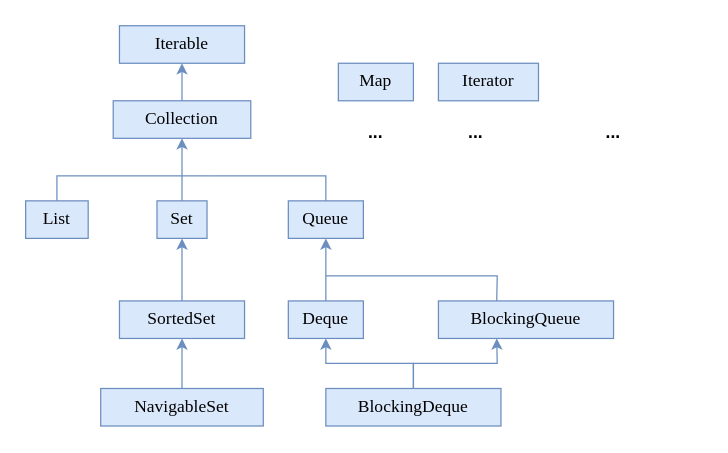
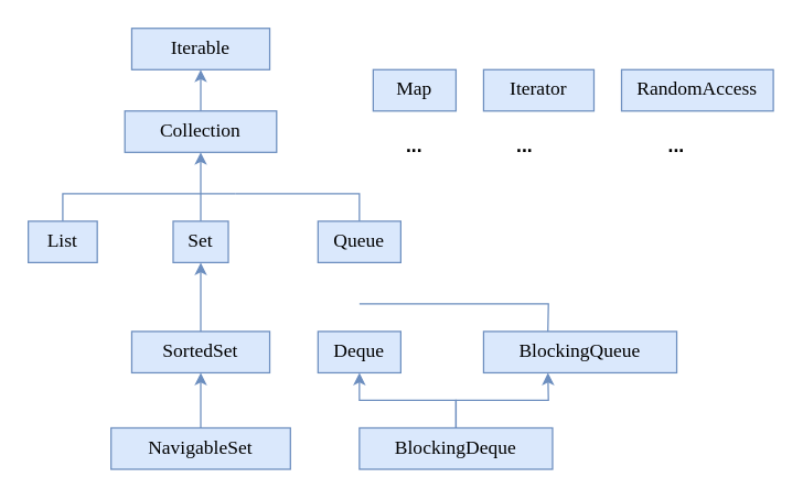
  <mxCell id="0" />
  <mxCell id="1" parent="0" />
  <mxCell id="2" value="Iterable" style="text;html=1;strokeColor=#6c8ebf;fillColor=#dae8fc;align=center;verticalAlign=middle;whiteSpace=wrap;rounded=0;fontSize=14;fontFamily=Lucida Console;" parent="1" vertex="1"><mxGeometry x="95" y="20" width="100" height="30" as="geometry" /></mxCell>
  <mxCell id="3" value="Collection" style="text;html=1;strokeColor=#6c8ebf;fillColor=#dae8fc;align=center;verticalAlign=middle;whiteSpace=wrap;rounded=0;fontSize=14;fontFamily=Lucida Console;" parent="1" vertex="1"><mxGeometry x="90" y="80" width="110" height="30" as="geometry" /></mxCell>
  <mxCell id="4" value="List" style="text;html=1;strokeColor=#6c8ebf;fillColor=#dae8fc;align=center;verticalAlign=middle;whiteSpace=wrap;rounded=0;fontSize=14;glass=0;shadow=0;fontFamily=Lucida Console;" parent="1" vertex="1"><mxGeometry x="20" y="160" width="50" height="30" as="geometry" /></mxCell>
  <mxCell id="5" value="Set" style="text;html=1;strokeColor=#6c8ebf;fillColor=#dae8fc;align=center;verticalAlign=middle;whiteSpace=wrap;rounded=0;fontSize=14;fontFamily=Lucida Console;" parent="1" vertex="1"><mxGeometry x="125" y="160" width="40" height="30" as="geometry" /></mxCell>
  <mxCell id="6" value="Queue" style="text;html=1;strokeColor=#6c8ebf;fillColor=#dae8fc;align=center;verticalAlign=middle;whiteSpace=wrap;rounded=0;fontSize=14;fontFamily=Lucida Console;" parent="1" vertex="1"><mxGeometry x="230" y="160" width="60" height="30" as="geometry" /></mxCell>
  <mxCell id="7" value="" style="endArrow=classic;html=1;rounded=0;entryX=0.5;entryY=1;entryDx=0;entryDy=0;exitX=0.5;exitY=0;exitDx=0;exitDy=0;fontSize=14;fillColor=#dae8fc;strokeColor=#6c8ebf;fontFamily=Lucida Console;" parent="1" source="3" target="2" edge="1"><mxGeometry width="50" height="50" relative="1" as="geometry"><mxPoint x="230" y="210" as="sourcePoint" /><mxPoint x="280" y="160" as="targetPoint" /></mxGeometry></mxCell>
  <mxCell id="8" value="" style="endArrow=classic;html=1;rounded=0;exitX=0.5;exitY=0;exitDx=0;exitDy=0;entryX=0.5;entryY=1;entryDx=0;entryDy=0;fontSize=14;fillColor=#dae8fc;strokeColor=#6c8ebf;fontFamily=Lucida Console;" parent="1" source="5" target="3" edge="1"><mxGeometry width="50" height="50" relative="1" as="geometry"><mxPoint x="230" y="210" as="sourcePoint" /><mxPoint x="280" y="160" as="targetPoint" /></mxGeometry></mxCell>
  <mxCell id="9" value="" style="endArrow=none;html=1;rounded=0;exitX=0.5;exitY=0;exitDx=0;exitDy=0;fontSize=14;fillColor=#dae8fc;strokeColor=#6c8ebf;fontFamily=Lucida Console;" parent="1" source="4" edge="1"><mxGeometry width="50" height="50" relative="1" as="geometry"><mxPoint x="230" y="210" as="sourcePoint" /><mxPoint x="170" y="140" as="targetPoint" /><Array as="points"><mxPoint x="45" y="140" /></Array></mxGeometry></mxCell>
  <mxCell id="10" value="" style="endArrow=none;html=1;rounded=0;entryX=0.5;entryY=0;entryDx=0;entryDy=0;fontSize=14;fillColor=#dae8fc;strokeColor=#6c8ebf;fontFamily=Lucida Console;" parent="1" target="6" edge="1"><mxGeometry width="50" height="50" relative="1" as="geometry"><mxPoint x="170" y="140" as="sourcePoint" /><mxPoint x="240" y="140" as="targetPoint" /><Array as="points"><mxPoint x="260" y="140" /></Array></mxGeometry></mxCell>
  <mxCell id="11" value="SortedSet" style="text;html=1;strokeColor=#6c8ebf;fillColor=#dae8fc;align=center;verticalAlign=middle;whiteSpace=wrap;rounded=0;fontSize=14;fontFamily=Lucida Console;" parent="1" vertex="1"><mxGeometry x="95" y="240" width="100" height="30" as="geometry" /></mxCell>
  <mxCell id="12" value="" style="edgeStyle=orthogonalEdgeStyle;rounded=0;orthogonalLoop=1;jettySize=auto;html=1;fontSize=14;fillColor=#dae8fc;strokeColor=#6c8ebf;fontFamily=Lucida Console;" parent="1" source="13" target="11" edge="1"><mxGeometry relative="1" as="geometry" /></mxCell>
  <mxCell id="13" value="NavigableSet" style="text;html=1;strokeColor=#6c8ebf;fillColor=#dae8fc;align=center;verticalAlign=middle;whiteSpace=wrap;rounded=0;fontSize=14;fontFamily=Lucida Console;" parent="1" vertex="1"><mxGeometry x="80" y="310" width="130" height="30" as="geometry" /></mxCell>
  <mxCell id="14" value="" style="endArrow=classic;html=1;rounded=0;exitX=0.5;exitY=0;exitDx=0;exitDy=0;entryX=0.5;entryY=1;entryDx=0;entryDy=0;fontSize=14;fillColor=#dae8fc;strokeColor=#6c8ebf;fontFamily=Lucida Console;" parent="1" source="11" target="5" edge="1"><mxGeometry width="50" height="50" relative="1" as="geometry"><mxPoint x="220" y="210" as="sourcePoint" /><mxPoint x="270" y="160" as="targetPoint" /></mxGeometry></mxCell>
  <mxCell id="15" value="Deque" style="text;html=1;strokeColor=#6c8ebf;fillColor=#dae8fc;align=center;verticalAlign=middle;whiteSpace=wrap;rounded=0;fontSize=14;fontFamily=Lucida Console;" parent="1" vertex="1"><mxGeometry x="230" y="240" width="60" height="30" as="geometry" /></mxCell>
- <mxCell id="16" value="" style="endArrow=classic;html=1;rounded=0;exitX=0.5;exitY=0;exitDx=0;exitDy=0;entryX=0.5;entryY=1;entryDx=0;entryDy=0;fontSize=14;fillColor=#dae8fc;strokeColor=#6c8ebf;fontFamily=Lucida Console;" parent="1" source="15" target="6" edge="1"><mxGeometry width="50" height="50" relative="1" as="geometry"><mxPoint x="220" y="210" as="sourcePoint" /><mxPoint x="270" y="160" as="targetPoint" /></mxGeometry></mxCell>
  <mxCell id="17" value="BlockingQueue" style="text;html=1;strokeColor=#6c8ebf;fillColor=#dae8fc;align=center;verticalAlign=middle;whiteSpace=wrap;rounded=0;fontSize=14;fontFamily=Lucida Console;" parent="1" vertex="1"><mxGeometry x="350" y="240" width="140" height="30" as="geometry" /></mxCell>
  <mxCell id="18" value="BlockingDeque" style="text;html=1;fillColor=#dae8fc;align=center;verticalAlign=middle;whiteSpace=wrap;rounded=0;fontSize=14;strokeColor=#6c8ebf;gradientColor=none;fontFamily=Lucida Console;" parent="1" vertex="1"><mxGeometry x="260" y="310" width="140" height="30" as="geometry" /></mxCell>
  <mxCell id="19" value="" style="endArrow=classic;html=1;rounded=0;entryX=0.5;entryY=1;entryDx=0;entryDy=0;exitX=0.5;exitY=0;exitDx=0;exitDy=0;fontSize=14;fillColor=#dae8fc;strokeColor=#6c8ebf;fontFamily=Lucida Console;" parent="1" source="18" target="15" edge="1"><mxGeometry width="50" height="50" relative="1" as="geometry"><mxPoint x="250" y="280" as="sourcePoint" /><mxPoint x="360" y="220" as="targetPoint" /><Array as="points"><mxPoint x="330" y="290" /><mxPoint x="260" y="290" /></Array></mxGeometry></mxCell>
  <mxCell id="20" value="" style="endArrow=classic;html=1;rounded=0;entryX=0.333;entryY=1;entryDx=0;entryDy=0;entryPerimeter=0;exitX=0.5;exitY=0;exitDx=0;exitDy=0;fontSize=14;fillColor=#dae8fc;strokeColor=#6c8ebf;fontFamily=Lucida Console;" parent="1" source="18" target="17" edge="1"><mxGeometry width="50" height="50" relative="1" as="geometry"><mxPoint x="330" y="280" as="sourcePoint" /><mxPoint x="360" y="220" as="targetPoint" /><Array as="points"><mxPoint x="330" y="290" /><mxPoint x="397" y="290" /></Array></mxGeometry></mxCell>
  <mxCell id="21" value="" style="endArrow=none;html=1;entryX=0.333;entryY=0;entryDx=0;entryDy=0;entryPerimeter=0;rounded=0;fontSize=14;fillColor=#dae8fc;strokeColor=#6c8ebf;fontFamily=Lucida Console;" parent="1" target="17" edge="1"><mxGeometry width="50" height="50" relative="1" as="geometry"><mxPoint x="260" y="220" as="sourcePoint" /><mxPoint x="360" y="190" as="targetPoint" /><Array as="points"><mxPoint x="397" y="220" /></Array></mxGeometry></mxCell>
  <mxCell id="22" value="Map" style="text;html=1;strokeColor=#6c8ebf;fillColor=#dae8fc;align=center;verticalAlign=middle;whiteSpace=wrap;rounded=0;fontSize=14;fontFamily=Lucida Console;" vertex="1" parent="1"><mxGeometry x="270" y="50" width="60" height="30" as="geometry" /></mxCell>
  <mxCell id="23" value="&lt;b&gt;&lt;font style=&quot;font-size: 14px&quot;&gt;...&lt;/font&gt;&lt;/b&gt;" style="text;html=1;strokeColor=none;fillColor=none;align=center;verticalAlign=middle;whiteSpace=wrap;rounded=0;" vertex="1" parent="1"><mxGeometry x="270" y="90" width="60" height="30" as="geometry" /></mxCell>
  <mxCell id="24" value="Iterator" style="text;html=1;strokeColor=#6c8ebf;fillColor=#dae8fc;align=center;verticalAlign=middle;whiteSpace=wrap;rounded=0;fontSize=14;fontFamily=Lucida Console;" vertex="1" parent="1"><mxGeometry x="350" y="50" width="80" height="30" as="geometry" /></mxCell>
  <mxCell id="25" value="&lt;b&gt;&lt;font style=&quot;font-size: 14px&quot;&gt;...&lt;/font&gt;&lt;/b&gt;" style="text;html=1;strokeColor=none;fillColor=none;align=center;verticalAlign=middle;whiteSpace=wrap;rounded=0;" vertex="1" parent="1"><mxGeometry x="350" y="90" width="60" height="30" as="geometry" /></mxCell>
+ <mxCell id="26" value="RandomAccess" style="text;html=1;strokeColor=#6c8ebf;fillColor=#dae8fc;align=center;verticalAlign=middle;whiteSpace=wrap;rounded=0;fontSize=14;fontFamily=Lucida Console;" vertex="1" parent="1"><mxGeometry x="450" y="50" width="110" height="30" as="geometry" /></mxCell>
  <mxCell id="27" value="&lt;b&gt;&lt;font style=&quot;font-size: 14px&quot;&gt;...&lt;/font&gt;&lt;/b&gt;" style="text;html=1;strokeColor=none;fillColor=none;align=center;verticalAlign=middle;whiteSpace=wrap;rounded=0;" vertex="1" parent="1"><mxGeometry x="460" y="90" width="60" height="30" as="geometry" /></mxCell>
